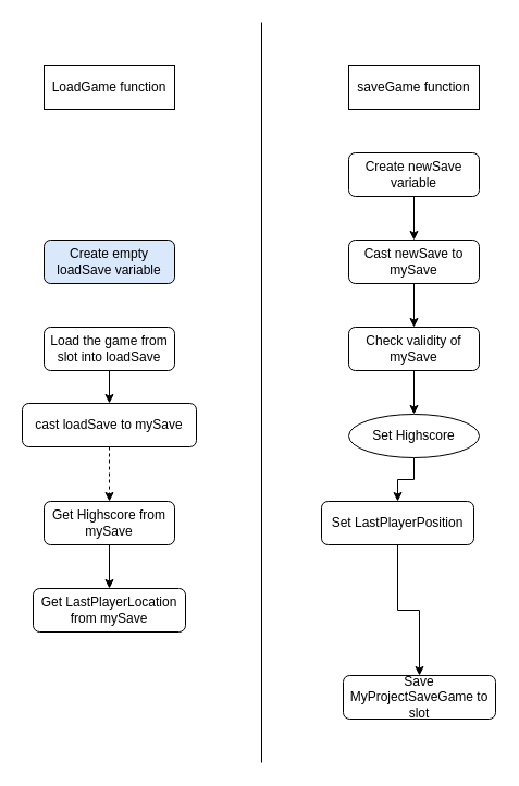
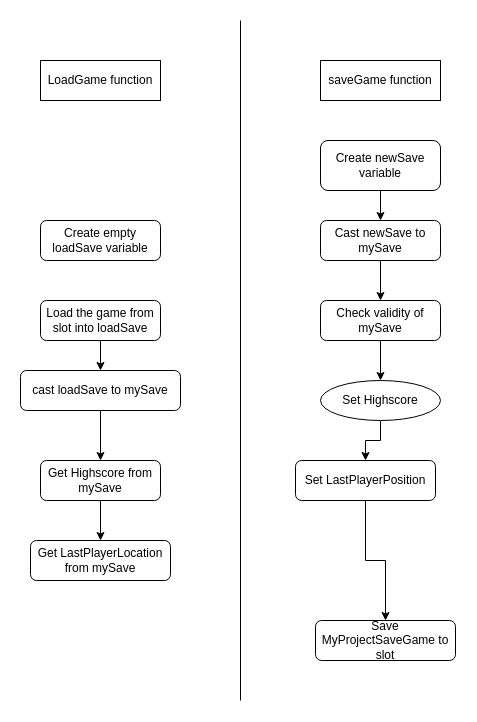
  <mxCell id="0" />
  <mxCell id="1" parent="0" />
  <mxCell id="2" value="LoadGame function" style="rounded=0;whiteSpace=wrap;html=1;" parent="1" vertex="1"><mxGeometry x="40" y="60" width="120" height="40" as="geometry" /></mxCell>
- <mxCell id="3" value="Create empty loadSave variable" style="whiteSpace=wrap;html=1;rounded=1;glass=0;strokeWidth=1;shadow=0;fillColor=#dae8fc;" parent="1" vertex="1"><mxGeometry x="40" y="220" width="120" height="40" as="geometry" /></mxCell>
+ <mxCell id="3" value="Create empty loadSave variable" style="whiteSpace=wrap;html=1;rounded=1;glass=0;strokeWidth=1;shadow=0;" parent="1" vertex="1"><mxGeometry x="40" y="220" width="120" height="40" as="geometry" /></mxCell>
  <mxCell id="4" value="" style="edgeStyle=orthogonalEdgeStyle;rounded=0;orthogonalLoop=1;jettySize=auto;html=1;" edge="1" parent="1" source="5" target="7"><mxGeometry relative="1" as="geometry" /></mxCell>
  <mxCell id="5" value="Load the game from slot into loadSave" style="rounded=1;whiteSpace=wrap;html=1;" parent="1" vertex="1"><mxGeometry x="40" y="300" width="120" height="40" as="geometry" /></mxCell>
- <mxCell id="6" value="" style="edgeStyle=orthogonalEdgeStyle;rounded=0;orthogonalLoop=1;jettySize=auto;html=1;dashed=1;" edge="1" parent="1" source="7" target="22"><mxGeometry relative="1" as="geometry" /></mxCell>
+ <mxCell id="6" value="" style="edgeStyle=orthogonalEdgeStyle;rounded=0;orthogonalLoop=1;jettySize=auto;html=1;" edge="1" parent="1" source="7" target="22"><mxGeometry relative="1" as="geometry" /></mxCell>
  <mxCell id="7" value="cast loadSave to mySave" style="rounded=1;whiteSpace=wrap;html=1;" parent="1" vertex="1"><mxGeometry x="20" y="370" width="160" height="40" as="geometry" /></mxCell>
  <mxCell id="8" value="saveGame function" style="rounded=0;whiteSpace=wrap;html=1;" parent="1" vertex="1"><mxGeometry x="320" y="60" width="120" height="40" as="geometry" /></mxCell>
  <mxCell id="9" value="" style="edgeStyle=orthogonalEdgeStyle;rounded=0;orthogonalLoop=1;jettySize=auto;html=1;" parent="1" source="10" target="12" edge="1"><mxGeometry relative="1" as="geometry" /></mxCell>
- <mxCell id="10" value="Create newSave variable" style="rounded=1;whiteSpace=wrap;html=1;" parent="1" vertex="1"><mxGeometry x="320" y="140" width="120" height="40" as="geometry" /></mxCell>
+ <mxCell id="10" value="Create newSave variable" style="rounded=1;whiteSpace=wrap;html=1;" parent="1" vertex="1"><mxGeometry x="320" y="140" width="120" height="50" as="geometry" /></mxCell>
  <mxCell id="11" style="edgeStyle=orthogonalEdgeStyle;rounded=0;orthogonalLoop=1;jettySize=auto;html=1;exitX=0.5;exitY=1;exitDx=0;exitDy=0;entryX=0.5;entryY=0;entryDx=0;entryDy=0;" edge="1" parent="1" source="12" target="16"><mxGeometry relative="1" as="geometry" /></mxCell>
  <mxCell id="12" value="Cast newSave to mySave" style="whiteSpace=wrap;html=1;rounded=1;" parent="1" vertex="1"><mxGeometry x="320" y="220" width="120" height="40" as="geometry" /></mxCell>
  <mxCell id="13" value="Save MyProjectSaveGame to slot" style="rounded=1;whiteSpace=wrap;html=1;" parent="1" vertex="1"><mxGeometry x="315" y="620" width="140" height="40" as="geometry" /></mxCell>
  <mxCell id="14" value="" style="endArrow=none;html=1;rounded=0;" parent="1" edge="1"><mxGeometry width="50" height="50" relative="1" as="geometry"><mxPoint x="240" y="700" as="sourcePoint" /><mxPoint x="240" as="targetPoint" y="20" /></mxGeometry></mxCell>
  <mxCell id="15" style="edgeStyle=orthogonalEdgeStyle;rounded=0;orthogonalLoop=1;jettySize=auto;html=1;exitX=0.5;exitY=1;exitDx=0;exitDy=0;entryX=0.5;entryY=0;entryDx=0;entryDy=0;" edge="1" parent="1" source="16" target="18"><mxGeometry relative="1" as="geometry" /></mxCell>
  <mxCell id="16" value="Check validity of mySave" style="rounded=1;whiteSpace=wrap;html=1;" vertex="1" parent="1"><mxGeometry x="320" y="300" width="120" height="40" as="geometry" /></mxCell>
  <mxCell id="17" style="edgeStyle=orthogonalEdgeStyle;rounded=0;orthogonalLoop=1;jettySize=auto;html=1;exitX=0.5;exitY=1;exitDx=0;exitDy=0;entryX=0.5;entryY=0;entryDx=0;entryDy=0;" edge="1" parent="1" source="18" target="20"><mxGeometry relative="1" as="geometry" /></mxCell>
  <mxCell id="18" value="Set Highscore" style="ellipse;whiteSpace=wrap;html=1;" vertex="1" parent="1"><mxGeometry x="320" y="380" width="120" height="40" as="geometry" /></mxCell>
  <mxCell id="19" style="edgeStyle=orthogonalEdgeStyle;rounded=0;orthogonalLoop=1;jettySize=auto;html=1;exitX=0.5;exitY=1;exitDx=0;exitDy=0;entryX=0.5;entryY=0;entryDx=0;entryDy=0;" edge="1" parent="1" source="20" target="13"><mxGeometry relative="1" as="geometry" /></mxCell>
  <mxCell id="20" value="Set LastPlayerPosition" style="rounded=1;whiteSpace=wrap;html=1;" vertex="1" parent="1"><mxGeometry x="295" y="460" width="140" height="40" as="geometry" /></mxCell>
  <mxCell id="21" value="" style="edgeStyle=orthogonalEdgeStyle;rounded=0;orthogonalLoop=1;jettySize=auto;html=1;" edge="1" parent="1" source="22" target="23"><mxGeometry relative="1" as="geometry" /></mxCell>
  <mxCell id="22" value="Get Highscore from mySave" style="whiteSpace=wrap;html=1;rounded=1;glass=0;strokeWidth=1;shadow=0;" vertex="1" parent="1"><mxGeometry x="40" y="460" width="120" height="40" as="geometry" /></mxCell>
  <mxCell id="23" value="Get LastPlayerLocation from mySave" style="whiteSpace=wrap;html=1;rounded=1;glass=0;strokeWidth=1;shadow=0;" vertex="1" parent="1"><mxGeometry x="30" y="540" width="140" height="40" as="geometry" /></mxCell>
